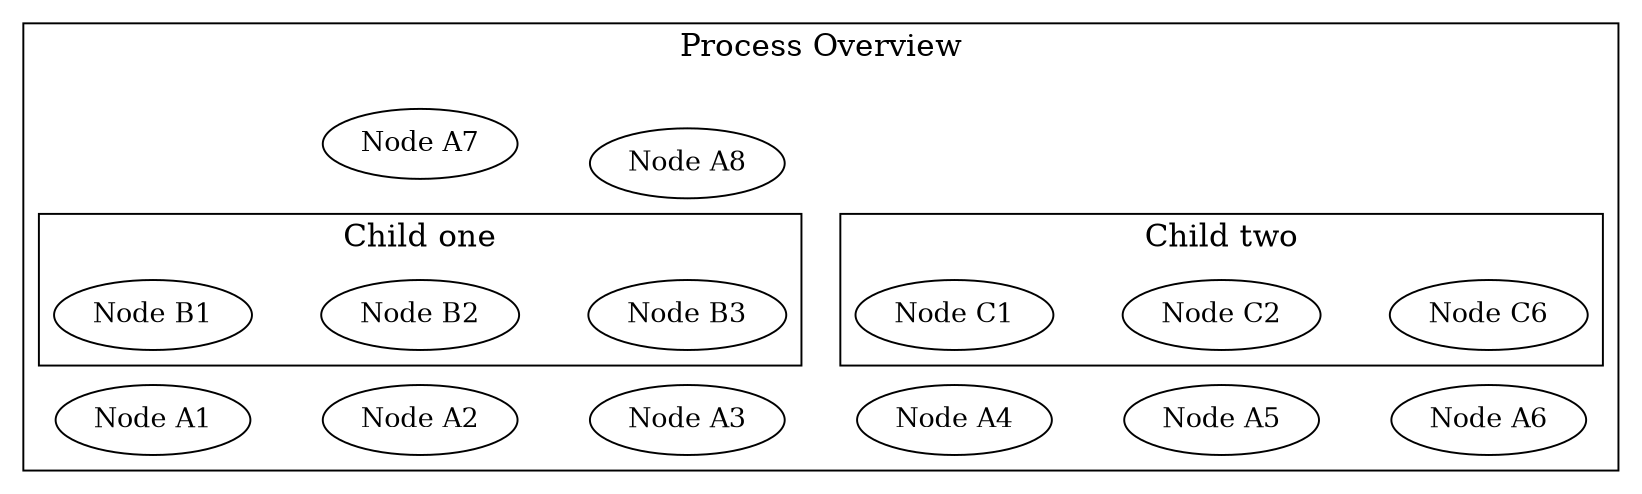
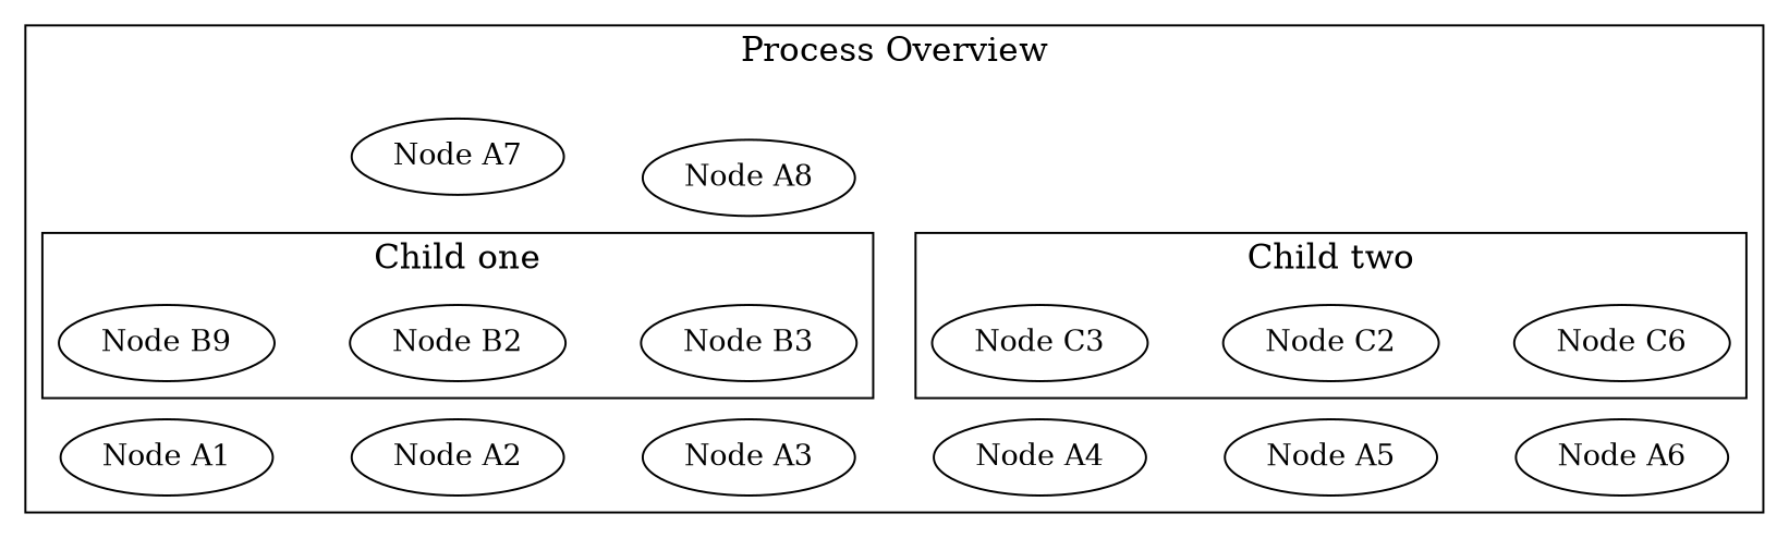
  digraph {
    rankdir=LR
    node [shape=oval]
    edge [color=green constraint=true style=invis weight=1]
    n1 [label="Node A2"]
    n2 [group=left label="Node A7"]
    n3 [label="Node A3"]
    n4 [group=left label="Node A8"]
-   n5 [label="Node B1"]
+   n5 [label="Node B9"]
    n6 [label="Node B2"]
    n7 [label="Node B3"]
-   n8 [label="Node C1"]
+   n8 [label="Node C3"]
    n9 [label="Node C2"]
    n10 [label="Node C6"]
    n11 [label="Node A1"]
    n12 [label="Node A4"]
    n13 [label="Node A5"]
    n14 [label="Node A6"]
    subgraph cluster_1 {
      fontsize=16
      label="Process Overview"
      n11
      n12
      n13
      n14
      subgraph sub_2 {
        fontsize=16
        label="Process Overview"
        rank=same
        n1
        n2
      }
      subgraph sub_3 {
        fontsize=16
        label="Process Overview"
        rank=same
        n3
        n4
      }
      subgraph cluster_4 {
        fontsize=16
        label="Child one"
        n5
        n6
        n7
      }
      subgraph cluster_5 {
        fontsize=16
        label="Child two"
        n8
        n9
        n10
      }
    }
    n1 -> n3 [color=red]
    n3 -> n12 [color=red]
    n5 -> n1 [constraint=false]
    n5 -> n6 [weight=.001]
    n6 -> n1 [constraint=false]
    n6 -> n7 [weight=.001]
    n7 -> n1 [constraint=false]
    n7 -> n8 [weight=.001]
    n8 -> n9 [weight=.001]
    n8 -> n13 [constraint=false]
    n9 -> n10 [weight=.001]
    n9 -> n13 [constraint=false]
    n10 -> n13 [constraint=false]
    n11 -> n1 [color=red]
    n12 -> n2 [constraint=false]
    n12 -> n13 [color=red]
    n13 -> n14 [color=red]
    n14 -> n4 [constraint=false]
  }
